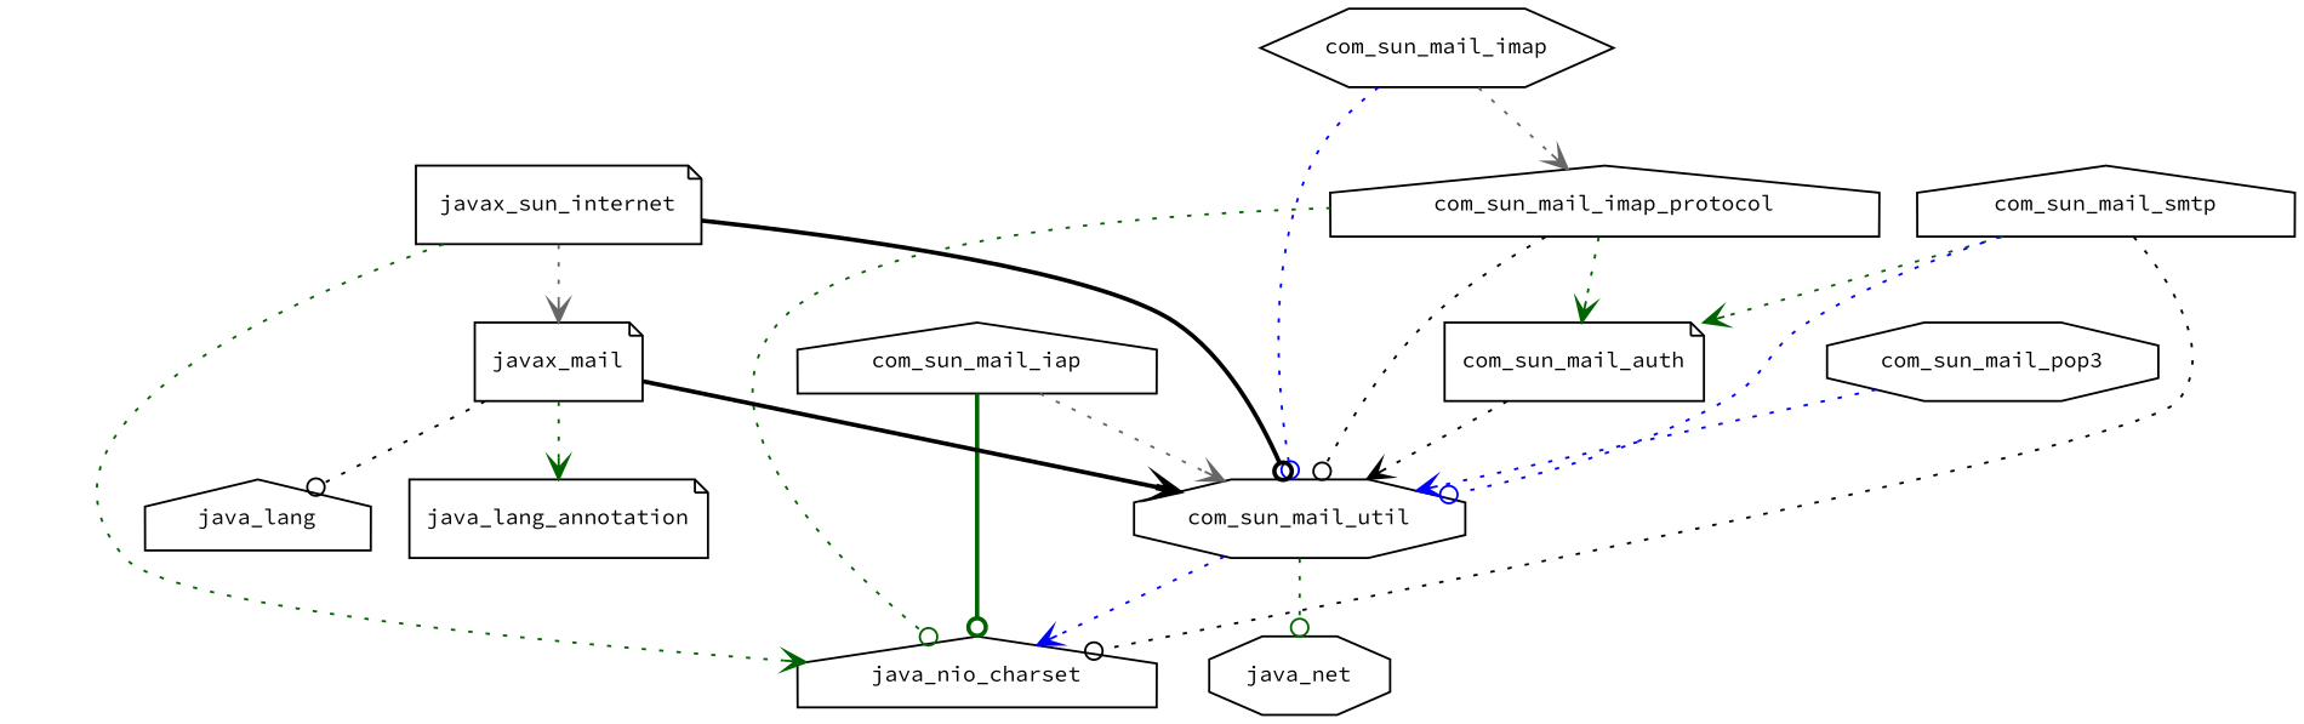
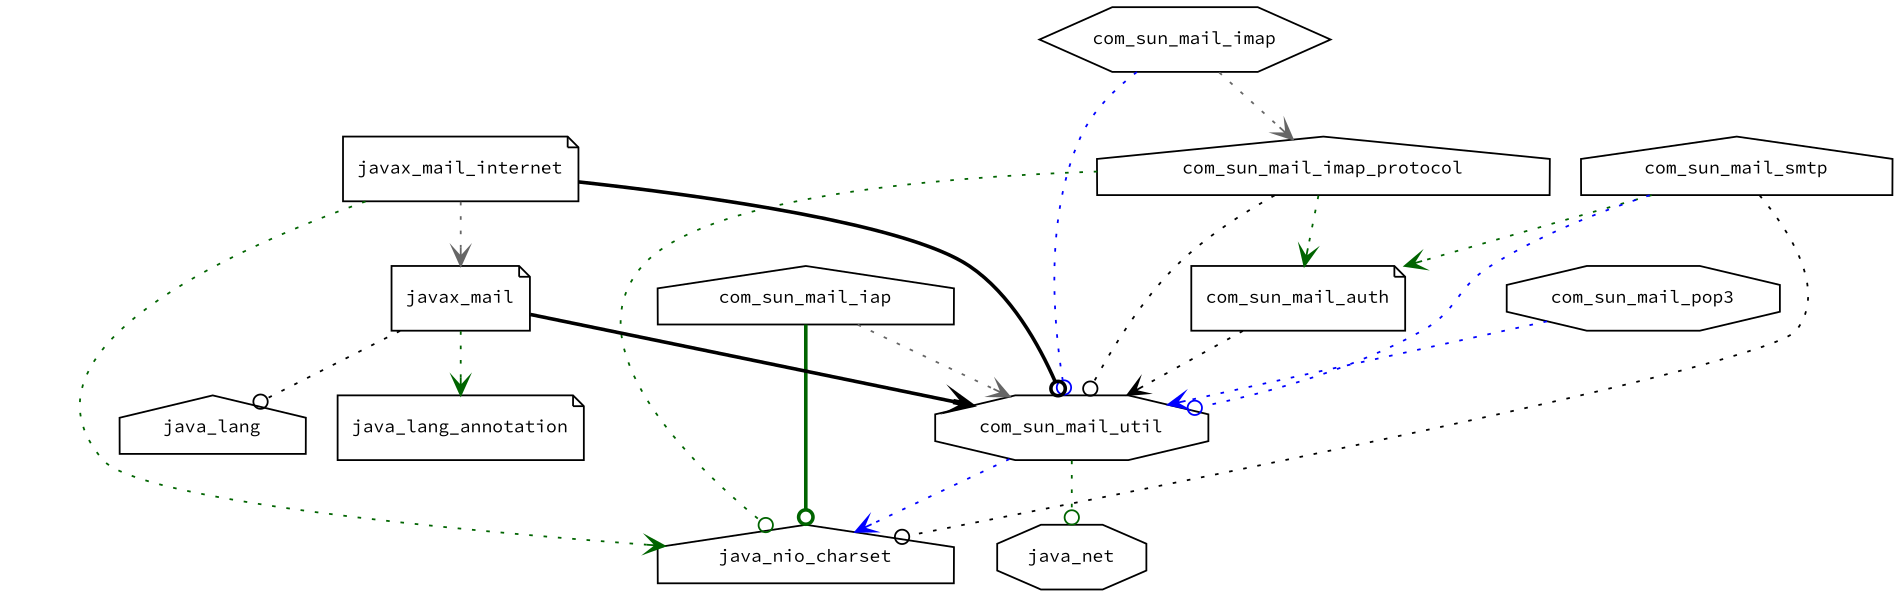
  digraph {
    fontname="Source Code Pro"
    node [fontname="Source Code Pro" fontsize=10.0 shape=house]
    edge [arrowhead=vee color=darkgreen fontname="Source Code Pro" style=dotted]
    com_sun_mail_auth [shape=note]
    com_sun_mail_util [shape=octagon]
    java_nio_charset
    java_net [shape=octagon]
    com_sun_mail_iap
    com_sun_mail_imap [shape=hexagon]
    com_sun_mail_imap_protocol
    com_sun_mail_pop3 [shape=octagon]
    com_sun_mail_smtp
    javax_mail [shape=note]
    java_lang
    java_lang_annotation [shape=note]
-   javax_mail_internet [shape=note label=javax_sun_internet]
+   javax_mail_internet [shape=note]
    com_sun_mail_auth -> com_sun_mail_util [color=black]
    com_sun_mail_util -> java_nio_charset [color=blue]
    com_sun_mail_util -> java_net [arrowhead=odot]
    com_sun_mail_iap -> com_sun_mail_util [color=gray40]
    com_sun_mail_iap -> java_nio_charset [arrowhead=odot style=bold]
    com_sun_mail_imap -> com_sun_mail_util [arrowhead=odot color=blue]
    com_sun_mail_imap -> com_sun_mail_imap_protocol [color=gray40]
    com_sun_mail_imap_protocol -> com_sun_mail_auth
    com_sun_mail_imap_protocol -> com_sun_mail_util [arrowhead=odot color=black]
    com_sun_mail_imap_protocol -> java_nio_charset [arrowhead=odot]
    com_sun_mail_pop3 -> com_sun_mail_util [color=blue]
    com_sun_mail_smtp -> com_sun_mail_auth
    com_sun_mail_smtp -> com_sun_mail_util [arrowhead=odot color=blue]
    com_sun_mail_smtp -> java_nio_charset [arrowhead=odot color=black]
    javax_mail -> com_sun_mail_util [color=black style=bold]
    javax_mail -> java_lang [arrowhead=odot color=black]
    javax_mail -> java_lang_annotation
    javax_mail_internet -> com_sun_mail_util [arrowhead=odot color=black style=bold]
    javax_mail_internet -> java_nio_charset
    javax_mail_internet -> javax_mail [color=gray40]
  }
